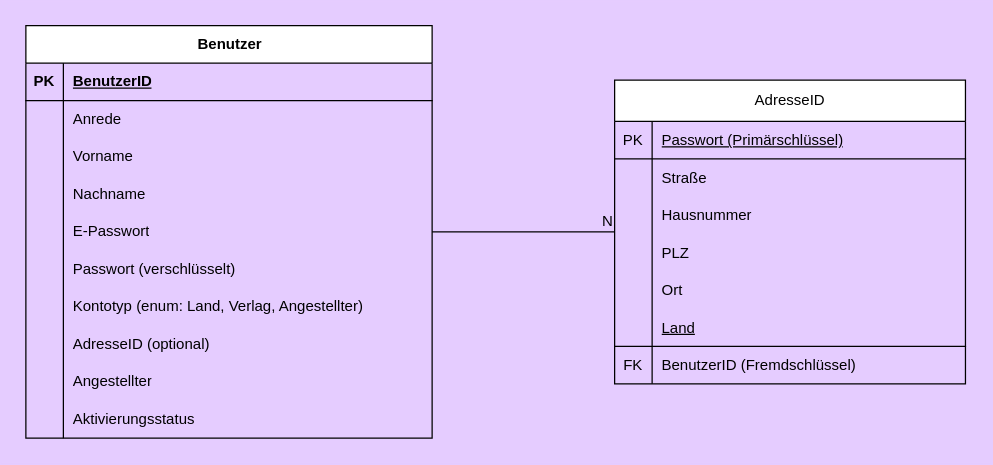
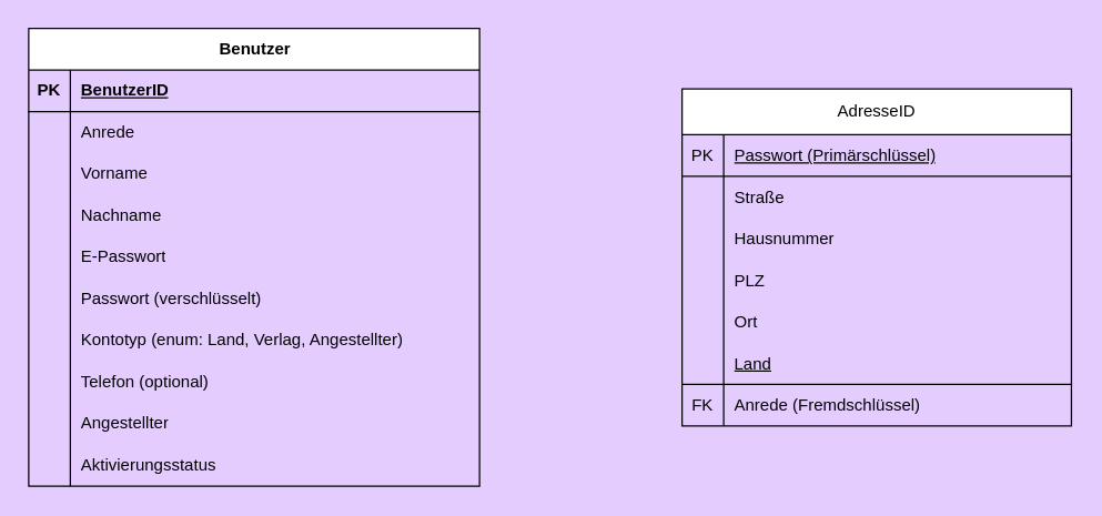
  <mxCell id="0" />
  <mxCell id="1" parent="0" />
  <mxCell id="2" value="Benutzer" style="shape=table;startSize=30;container=1;collapsible=1;childLayout=tableLayout;fixedRows=1;rowLines=0;fontStyle=1;align=center;resizeLast=1;html=1;" vertex="1" parent="1"><mxGeometry x="20" y="20" width="325.0" height="330" as="geometry" /></mxCell>
  <mxCell id="3" value="" style="shape=tableRow;horizontal=0;startSize=0;swimlaneHead=0;swimlaneBody=0;fillColor=none;collapsible=0;dropTarget=0;points=[[0,0.5],[1,0.5]];portConstraint=eastwest;top=0;left=0;right=0;bottom=1;" vertex="1" parent="2"><mxGeometry y="30" width="325.0" height="30" as="geometry" /></mxCell>
  <mxCell id="4" value="PK" style="shape=partialRectangle;connectable=0;fillColor=none;top=0;left=0;bottom=0;right=0;fontStyle=1;overflow=hidden;whiteSpace=wrap;html=1;" vertex="1" parent="3"><mxGeometry width="30" height="30" as="geometry"><mxRectangle width="30" height="30" as="alternateBounds" /></mxGeometry></mxCell>
  <mxCell id="5" value="BenutzerID" style="shape=partialRectangle;connectable=0;fillColor=none;top=0;left=0;bottom=0;right=0;align=left;spacingLeft=6;fontStyle=5;overflow=hidden;whiteSpace=wrap;html=1;" vertex="1" parent="3"><mxGeometry x="30" width="295.0" height="30" as="geometry"><mxRectangle width="295.0" height="30" as="alternateBounds" /></mxGeometry></mxCell>
  <mxCell id="6" value="" style="shape=tableRow;horizontal=0;startSize=0;swimlaneHead=0;swimlaneBody=0;fillColor=none;collapsible=0;dropTarget=0;points=[[0,0.5],[1,0.5]];portConstraint=eastwest;top=0;left=0;right=0;bottom=0;" vertex="1" parent="2"><mxGeometry y="60" width="325.0" height="30" as="geometry" /></mxCell>
  <mxCell id="7" value="" style="shape=partialRectangle;connectable=0;fillColor=none;top=0;left=0;bottom=0;right=0;editable=1;overflow=hidden;whiteSpace=wrap;html=1;" vertex="1" parent="6"><mxGeometry width="30" height="30" as="geometry"><mxRectangle width="30" height="30" as="alternateBounds" /></mxGeometry></mxCell>
  <mxCell id="8" value="Anrede" style="shape=partialRectangle;connectable=0;fillColor=none;top=0;left=0;bottom=0;right=0;align=left;spacingLeft=6;overflow=hidden;whiteSpace=wrap;html=1;" vertex="1" parent="6"><mxGeometry x="30" width="295.0" height="30" as="geometry"><mxRectangle width="295.0" height="30" as="alternateBounds" /></mxGeometry></mxCell>
  <mxCell id="9" value="" style="shape=tableRow;horizontal=0;startSize=0;swimlaneHead=0;swimlaneBody=0;fillColor=none;collapsible=0;dropTarget=0;points=[[0,0.5],[1,0.5]];portConstraint=eastwest;top=0;left=0;right=0;bottom=0;" vertex="1" parent="2"><mxGeometry y="90" width="325.0" height="30" as="geometry" /></mxCell>
  <mxCell id="10" value="" style="shape=partialRectangle;connectable=0;fillColor=none;top=0;left=0;bottom=0;right=0;editable=1;overflow=hidden;whiteSpace=wrap;html=1;" vertex="1" parent="9"><mxGeometry width="30" height="30" as="geometry"><mxRectangle width="30" height="30" as="alternateBounds" /></mxGeometry></mxCell>
  <mxCell id="11" value="Vorname" style="shape=partialRectangle;connectable=0;fillColor=none;top=0;left=0;bottom=0;right=0;align=left;spacingLeft=6;overflow=hidden;whiteSpace=wrap;html=1;" vertex="1" parent="9"><mxGeometry x="30" width="295.0" height="30" as="geometry"><mxRectangle width="295.0" height="30" as="alternateBounds" /></mxGeometry></mxCell>
  <mxCell id="12" value="" style="shape=tableRow;horizontal=0;startSize=0;swimlaneHead=0;swimlaneBody=0;fillColor=none;collapsible=0;dropTarget=0;points=[[0,0.5],[1,0.5]];portConstraint=eastwest;top=0;left=0;right=0;bottom=0;" vertex="1" parent="2"><mxGeometry y="120" width="325.0" height="30" as="geometry" /></mxCell>
  <mxCell id="13" value="" style="shape=partialRectangle;connectable=0;fillColor=none;top=0;left=0;bottom=0;right=0;editable=1;overflow=hidden;whiteSpace=wrap;html=1;" vertex="1" parent="12"><mxGeometry width="30" height="30" as="geometry"><mxRectangle width="30" height="30" as="alternateBounds" /></mxGeometry></mxCell>
  <mxCell id="14" value="Nachname" style="shape=partialRectangle;connectable=0;fillColor=none;top=0;left=0;bottom=0;right=0;align=left;spacingLeft=6;overflow=hidden;whiteSpace=wrap;html=1;" vertex="1" parent="12"><mxGeometry x="30" width="295.0" height="30" as="geometry"><mxRectangle width="295.0" height="30" as="alternateBounds" /></mxGeometry></mxCell>
  <mxCell id="15" value="" style="shape=tableRow;horizontal=0;startSize=0;swimlaneHead=0;swimlaneBody=0;fillColor=none;collapsible=0;dropTarget=0;points=[[0,0.5],[1,0.5]];portConstraint=eastwest;top=0;left=0;right=0;bottom=0;" vertex="1" parent="2"><mxGeometry y="150" width="325.0" height="30" as="geometry" /></mxCell>
  <mxCell id="16" value="" style="shape=partialRectangle;connectable=0;fillColor=none;top=0;left=0;bottom=0;right=0;editable=1;overflow=hidden;whiteSpace=wrap;html=1;" vertex="1" parent="15"><mxGeometry width="30" height="30" as="geometry"><mxRectangle width="30" height="30" as="alternateBounds" /></mxGeometry></mxCell>
  <mxCell id="17" value="E-Passwort" style="shape=partialRectangle;connectable=0;fillColor=none;top=0;left=0;bottom=0;right=0;align=left;spacingLeft=6;overflow=hidden;whiteSpace=wrap;html=1;" vertex="1" parent="15"><mxGeometry x="30" width="295.0" height="30" as="geometry"><mxRectangle width="295.0" height="30" as="alternateBounds" /></mxGeometry></mxCell>
  <mxCell id="18" value="" style="shape=tableRow;horizontal=0;startSize=0;swimlaneHead=0;swimlaneBody=0;fillColor=none;collapsible=0;dropTarget=0;points=[[0,0.5],[1,0.5]];portConstraint=eastwest;top=0;left=0;right=0;bottom=0;" vertex="1" parent="2"><mxGeometry y="180" width="325.0" height="30" as="geometry" /></mxCell>
  <mxCell id="19" value="" style="shape=partialRectangle;connectable=0;fillColor=none;top=0;left=0;bottom=0;right=0;editable=1;overflow=hidden;whiteSpace=wrap;html=1;" vertex="1" parent="18"><mxGeometry width="30" height="30" as="geometry"><mxRectangle width="30" height="30" as="alternateBounds" /></mxGeometry></mxCell>
  <mxCell id="20" value="Passwort (verschlüsselt)" style="shape=partialRectangle;connectable=0;fillColor=none;top=0;left=0;bottom=0;right=0;align=left;spacingLeft=6;overflow=hidden;whiteSpace=wrap;html=1;" vertex="1" parent="18"><mxGeometry x="30" width="295.0" height="30" as="geometry"><mxRectangle width="295.0" height="30" as="alternateBounds" /></mxGeometry></mxCell>
  <mxCell id="21" value="" style="shape=tableRow;horizontal=0;startSize=0;swimlaneHead=0;swimlaneBody=0;fillColor=none;collapsible=0;dropTarget=0;points=[[0,0.5],[1,0.5]];portConstraint=eastwest;top=0;left=0;right=0;bottom=0;" vertex="1" parent="2"><mxGeometry y="210" width="325.0" height="30" as="geometry" /></mxCell>
  <mxCell id="22" value="" style="shape=partialRectangle;connectable=0;fillColor=none;top=0;left=0;bottom=0;right=0;editable=1;overflow=hidden;whiteSpace=wrap;html=1;" vertex="1" parent="21"><mxGeometry width="30" height="30" as="geometry"><mxRectangle width="30" height="30" as="alternateBounds" /></mxGeometry></mxCell>
  <mxCell id="23" value="Kontotyp (enum: Land, Verlag, Angestellter)" style="shape=partialRectangle;connectable=0;fillColor=none;top=0;left=0;bottom=0;right=0;align=left;spacingLeft=6;overflow=hidden;whiteSpace=wrap;html=1;" vertex="1" parent="21"><mxGeometry x="30" width="295.0" height="30" as="geometry"><mxRectangle width="295.0" height="30" as="alternateBounds" /></mxGeometry></mxCell>
  <mxCell id="24" value="" style="shape=tableRow;horizontal=0;startSize=0;swimlaneHead=0;swimlaneBody=0;fillColor=none;collapsible=0;dropTarget=0;points=[[0,0.5],[1,0.5]];portConstraint=eastwest;top=0;left=0;right=0;bottom=0;" vertex="1" parent="2"><mxGeometry y="240" width="325.0" height="30" as="geometry" /></mxCell>
  <mxCell id="25" value="" style="shape=partialRectangle;connectable=0;fillColor=none;top=0;left=0;bottom=0;right=0;editable=1;overflow=hidden;whiteSpace=wrap;html=1;" vertex="1" parent="24"><mxGeometry width="30" height="30" as="geometry"><mxRectangle width="30" height="30" as="alternateBounds" /></mxGeometry></mxCell>
- <mxCell id="26" value="AdresseID (optional)" style="shape=partialRectangle;connectable=0;fillColor=none;top=0;left=0;bottom=0;right=0;align=left;spacingLeft=6;overflow=hidden;whiteSpace=wrap;html=1;" vertex="1" parent="24"><mxGeometry x="30" width="295.0" height="30" as="geometry"><mxRectangle width="295.0" height="30" as="alternateBounds" /></mxGeometry></mxCell>
+ <mxCell id="26" value="Telefon (optional)" style="shape=partialRectangle;connectable=0;fillColor=none;top=0;left=0;bottom=0;right=0;align=left;spacingLeft=6;overflow=hidden;whiteSpace=wrap;html=1;" vertex="1" parent="24"><mxGeometry x="30" width="295.0" height="30" as="geometry"><mxRectangle width="295.0" height="30" as="alternateBounds" /></mxGeometry></mxCell>
  <mxCell id="27" value="" style="shape=tableRow;horizontal=0;startSize=0;swimlaneHead=0;swimlaneBody=0;fillColor=none;collapsible=0;dropTarget=0;points=[[0,0.5],[1,0.5]];portConstraint=eastwest;top=0;left=0;right=0;bottom=0;" vertex="1" parent="2"><mxGeometry y="270" width="325.0" height="30" as="geometry" /></mxCell>
  <mxCell id="28" value="" style="shape=partialRectangle;connectable=0;fillColor=none;top=0;left=0;bottom=0;right=0;editable=1;overflow=hidden;whiteSpace=wrap;html=1;" vertex="1" parent="27"><mxGeometry width="30" height="30" as="geometry"><mxRectangle width="30" height="30" as="alternateBounds" /></mxGeometry></mxCell>
  <mxCell id="29" value="Angestellter" style="shape=partialRectangle;connectable=0;fillColor=none;top=0;left=0;bottom=0;right=0;align=left;spacingLeft=6;overflow=hidden;whiteSpace=wrap;html=1;" vertex="1" parent="27"><mxGeometry x="30" width="295.0" height="30" as="geometry"><mxRectangle width="295.0" height="30" as="alternateBounds" /></mxGeometry></mxCell>
  <mxCell id="30" value="" style="shape=tableRow;horizontal=0;startSize=0;swimlaneHead=0;swimlaneBody=0;fillColor=none;collapsible=0;dropTarget=0;points=[[0,0.5],[1,0.5]];portConstraint=eastwest;top=0;left=0;right=0;bottom=0;" vertex="1" parent="2"><mxGeometry y="300" width="325.0" height="30" as="geometry" /></mxCell>
  <mxCell id="31" value="" style="shape=partialRectangle;connectable=0;fillColor=none;top=0;left=0;bottom=0;right=0;editable=1;overflow=hidden;whiteSpace=wrap;html=1;" vertex="1" parent="30"><mxGeometry width="30" height="30" as="geometry"><mxRectangle width="30" height="30" as="alternateBounds" /></mxGeometry></mxCell>
  <mxCell id="32" value="Aktivierungsstatus" style="shape=partialRectangle;connectable=0;fillColor=none;top=0;left=0;bottom=0;right=0;align=left;spacingLeft=6;overflow=hidden;whiteSpace=wrap;html=1;" vertex="1" parent="30"><mxGeometry x="30" width="295.0" height="30" as="geometry"><mxRectangle width="295.0" height="30" as="alternateBounds" /></mxGeometry></mxCell>
  <mxCell id="33" value="AdresseID" style="shape=table;startSize=33;container=1;collapsible=1;childLayout=tableLayout;fixedRows=1;rowLines=0;fontStyle=0;align=center;resizeLast=1;html=1;" vertex="1" parent="1"><mxGeometry x="491" y="63.5" width="280.667" height="243" as="geometry" /></mxCell>
  <mxCell id="34" value="" style="shape=tableRow;horizontal=0;startSize=0;swimlaneHead=0;swimlaneBody=0;fillColor=none;collapsible=0;dropTarget=0;points=[[0,0.5],[1,0.5]];portConstraint=eastwest;top=0;left=0;right=0;bottom=1;fontStyle=0" vertex="1" parent="33"><mxGeometry y="33" width="280.667" height="30" as="geometry" /></mxCell>
  <mxCell id="35" value="PK" style="shape=partialRectangle;connectable=0;fillColor=none;top=0;left=0;bottom=0;right=0;fontStyle=0;overflow=hidden;whiteSpace=wrap;html=1;" vertex="1" parent="34"><mxGeometry width="30" height="30" as="geometry"><mxRectangle width="30" height="30" as="alternateBounds" /></mxGeometry></mxCell>
  <mxCell id="36" value="Passwort (Primärschlüssel)" style="shape=partialRectangle;connectable=0;fillColor=none;top=0;left=0;bottom=0;right=0;align=left;spacingLeft=6;fontStyle=4;overflow=hidden;whiteSpace=wrap;html=1;" vertex="1" parent="34"><mxGeometry x="30" width="250.667" height="30" as="geometry"><mxRectangle width="250.667" height="30" as="alternateBounds" /></mxGeometry></mxCell>
  <mxCell id="37" value="" style="shape=tableRow;horizontal=0;startSize=0;swimlaneHead=0;swimlaneBody=0;fillColor=none;collapsible=0;dropTarget=0;points=[[0,0.5],[1,0.5]];portConstraint=eastwest;top=0;left=0;right=0;bottom=0;fontStyle=0" vertex="1" parent="33"><mxGeometry y="63" width="280.667" height="30" as="geometry" /></mxCell>
  <mxCell id="38" value="" style="shape=partialRectangle;connectable=0;fillColor=none;top=0;left=0;bottom=0;right=0;editable=1;overflow=hidden;whiteSpace=wrap;html=1;fontStyle=0" vertex="1" parent="37"><mxGeometry width="30" height="30" as="geometry"><mxRectangle width="30" height="30" as="alternateBounds" /></mxGeometry></mxCell>
  <mxCell id="39" value="Straße" style="shape=partialRectangle;connectable=0;fillColor=none;top=0;left=0;bottom=0;right=0;align=left;spacingLeft=6;overflow=hidden;whiteSpace=wrap;html=1;fontStyle=0" vertex="1" parent="37"><mxGeometry x="30" width="250.667" height="30" as="geometry"><mxRectangle width="250.667" height="30" as="alternateBounds" /></mxGeometry></mxCell>
  <mxCell id="40" value="" style="shape=tableRow;horizontal=0;startSize=0;swimlaneHead=0;swimlaneBody=0;fillColor=none;collapsible=0;dropTarget=0;points=[[0,0.5],[1,0.5]];portConstraint=eastwest;top=0;left=0;right=0;bottom=0;fontStyle=0" vertex="1" parent="33"><mxGeometry y="93" width="280.667" height="30" as="geometry" /></mxCell>
  <mxCell id="41" value="" style="shape=partialRectangle;connectable=0;fillColor=none;top=0;left=0;bottom=0;right=0;editable=1;overflow=hidden;whiteSpace=wrap;html=1;fontStyle=0" vertex="1" parent="40"><mxGeometry width="30" height="30" as="geometry"><mxRectangle width="30" height="30" as="alternateBounds" /></mxGeometry></mxCell>
  <mxCell id="42" value="Hausnummer" style="shape=partialRectangle;connectable=0;fillColor=none;top=0;left=0;bottom=0;right=0;align=left;spacingLeft=6;overflow=hidden;whiteSpace=wrap;html=1;fontStyle=0" vertex="1" parent="40"><mxGeometry x="30" width="250.667" height="30" as="geometry"><mxRectangle width="250.667" height="30" as="alternateBounds" /></mxGeometry></mxCell>
  <mxCell id="43" value="" style="shape=tableRow;horizontal=0;startSize=0;swimlaneHead=0;swimlaneBody=0;fillColor=none;collapsible=0;dropTarget=0;points=[[0,0.5],[1,0.5]];portConstraint=eastwest;top=0;left=0;right=0;bottom=0;fontStyle=0" vertex="1" parent="33"><mxGeometry y="123" width="280.667" height="30" as="geometry" /></mxCell>
  <mxCell id="44" value="" style="shape=partialRectangle;connectable=0;fillColor=none;top=0;left=0;bottom=0;right=0;editable=1;overflow=hidden;whiteSpace=wrap;html=1;fontStyle=0" vertex="1" parent="43"><mxGeometry width="30" height="30" as="geometry"><mxRectangle width="30" height="30" as="alternateBounds" /></mxGeometry></mxCell>
  <mxCell id="45" value="PLZ" style="shape=partialRectangle;connectable=0;fillColor=none;top=0;left=0;bottom=0;right=0;align=left;spacingLeft=6;overflow=hidden;whiteSpace=wrap;html=1;fontStyle=0" vertex="1" parent="43"><mxGeometry x="30" width="250.667" height="30" as="geometry"><mxRectangle width="250.667" height="30" as="alternateBounds" /></mxGeometry></mxCell>
  <mxCell id="46" value="" style="shape=tableRow;horizontal=0;startSize=0;swimlaneHead=0;swimlaneBody=0;fillColor=none;collapsible=0;dropTarget=0;points=[[0,0.5],[1,0.5]];portConstraint=eastwest;top=0;left=0;right=0;bottom=0;fontStyle=0" vertex="1" parent="33"><mxGeometry y="153" width="280.667" height="30" as="geometry" /></mxCell>
  <mxCell id="47" value="" style="shape=partialRectangle;connectable=0;fillColor=none;top=0;left=0;bottom=0;right=0;editable=1;overflow=hidden;whiteSpace=wrap;html=1;fontStyle=0" vertex="1" parent="46"><mxGeometry width="30" height="30" as="geometry"><mxRectangle width="30" height="30" as="alternateBounds" /></mxGeometry></mxCell>
  <mxCell id="48" value="Ort" style="shape=partialRectangle;connectable=0;fillColor=none;top=0;left=0;bottom=0;right=0;align=left;spacingLeft=6;overflow=hidden;whiteSpace=wrap;html=1;fontStyle=0" vertex="1" parent="46"><mxGeometry x="30" width="250.667" height="30" as="geometry"><mxRectangle width="250.667" height="30" as="alternateBounds" /></mxGeometry></mxCell>
  <mxCell id="49" value="" style="shape=tableRow;horizontal=0;startSize=0;swimlaneHead=0;swimlaneBody=0;fillColor=none;collapsible=0;dropTarget=0;points=[[0,0.5],[1,0.5]];portConstraint=eastwest;top=0;left=0;right=0;bottom=1;fontStyle=0" vertex="1" parent="33"><mxGeometry y="183" width="280.667" height="30" as="geometry" /></mxCell>
  <mxCell id="50" value="" style="shape=partialRectangle;connectable=0;fillColor=none;top=0;left=0;bottom=0;right=0;fontStyle=0;overflow=hidden;whiteSpace=wrap;html=1;" vertex="1" parent="49"><mxGeometry width="30" height="30" as="geometry"><mxRectangle width="30" height="30" as="alternateBounds" /></mxGeometry></mxCell>
  <mxCell id="51" value="Land" style="shape=partialRectangle;connectable=0;fillColor=none;top=0;left=0;bottom=0;right=0;align=left;spacingLeft=6;fontStyle=4;overflow=hidden;whiteSpace=wrap;html=1;" vertex="1" parent="49"><mxGeometry x="30" width="250.667" height="30" as="geometry"><mxRectangle width="250.667" height="30" as="alternateBounds" /></mxGeometry></mxCell>
  <mxCell id="52" value="" style="shape=tableRow;horizontal=0;startSize=0;swimlaneHead=0;swimlaneBody=0;fillColor=none;collapsible=0;dropTarget=0;points=[[0,0.5],[1,0.5]];portConstraint=eastwest;top=0;left=0;right=0;bottom=0;fontStyle=0" vertex="1" parent="33"><mxGeometry y="213" width="280.667" height="30" as="geometry" /></mxCell>
  <mxCell id="53" value="FK" style="shape=partialRectangle;connectable=0;fillColor=none;top=0;left=0;bottom=0;right=0;editable=1;overflow=hidden;whiteSpace=wrap;html=1;fontStyle=0" vertex="1" parent="52"><mxGeometry width="30" height="30" as="geometry"><mxRectangle width="30" height="30" as="alternateBounds" /></mxGeometry></mxCell>
- <mxCell id="54" value="BenutzerID (Fremdschlüssel)" style="shape=partialRectangle;connectable=0;fillColor=none;top=0;left=0;bottom=0;right=0;align=left;spacingLeft=6;overflow=hidden;whiteSpace=wrap;html=1;fontStyle=0" vertex="1" parent="52"><mxGeometry x="30" width="250.667" height="30" as="geometry"><mxRectangle width="250.667" height="30" as="alternateBounds" /></mxGeometry></mxCell>
- <mxCell id="55" value="" style="endArrow=none;html=1;rounded=0;" edge="1" parent="1" source="2" target="33"><mxGeometry relative="1" as="geometry"><mxPoint x="310" y="357" as="sourcePoint" /><mxPoint x="385" y="40" as="targetPoint" /></mxGeometry></mxCell>
- <mxCell id="56" value="N" style="resizable=0;html=1;whiteSpace=wrap;align=right;verticalAlign=bottom;" connectable="0" vertex="1" parent="55"><mxGeometry x="1" relative="1" as="geometry" /></mxCell>
+ <mxCell id="54" value="Anrede (Fremdschlüssel)" style="shape=partialRectangle;connectable=0;fillColor=none;top=0;left=0;bottom=0;right=0;align=left;spacingLeft=6;overflow=hidden;whiteSpace=wrap;html=1;fontStyle=0" vertex="1" parent="52"><mxGeometry x="30" width="250.667" height="30" as="geometry"><mxRectangle width="250.667" height="30" as="alternateBounds" /></mxGeometry></mxCell>
